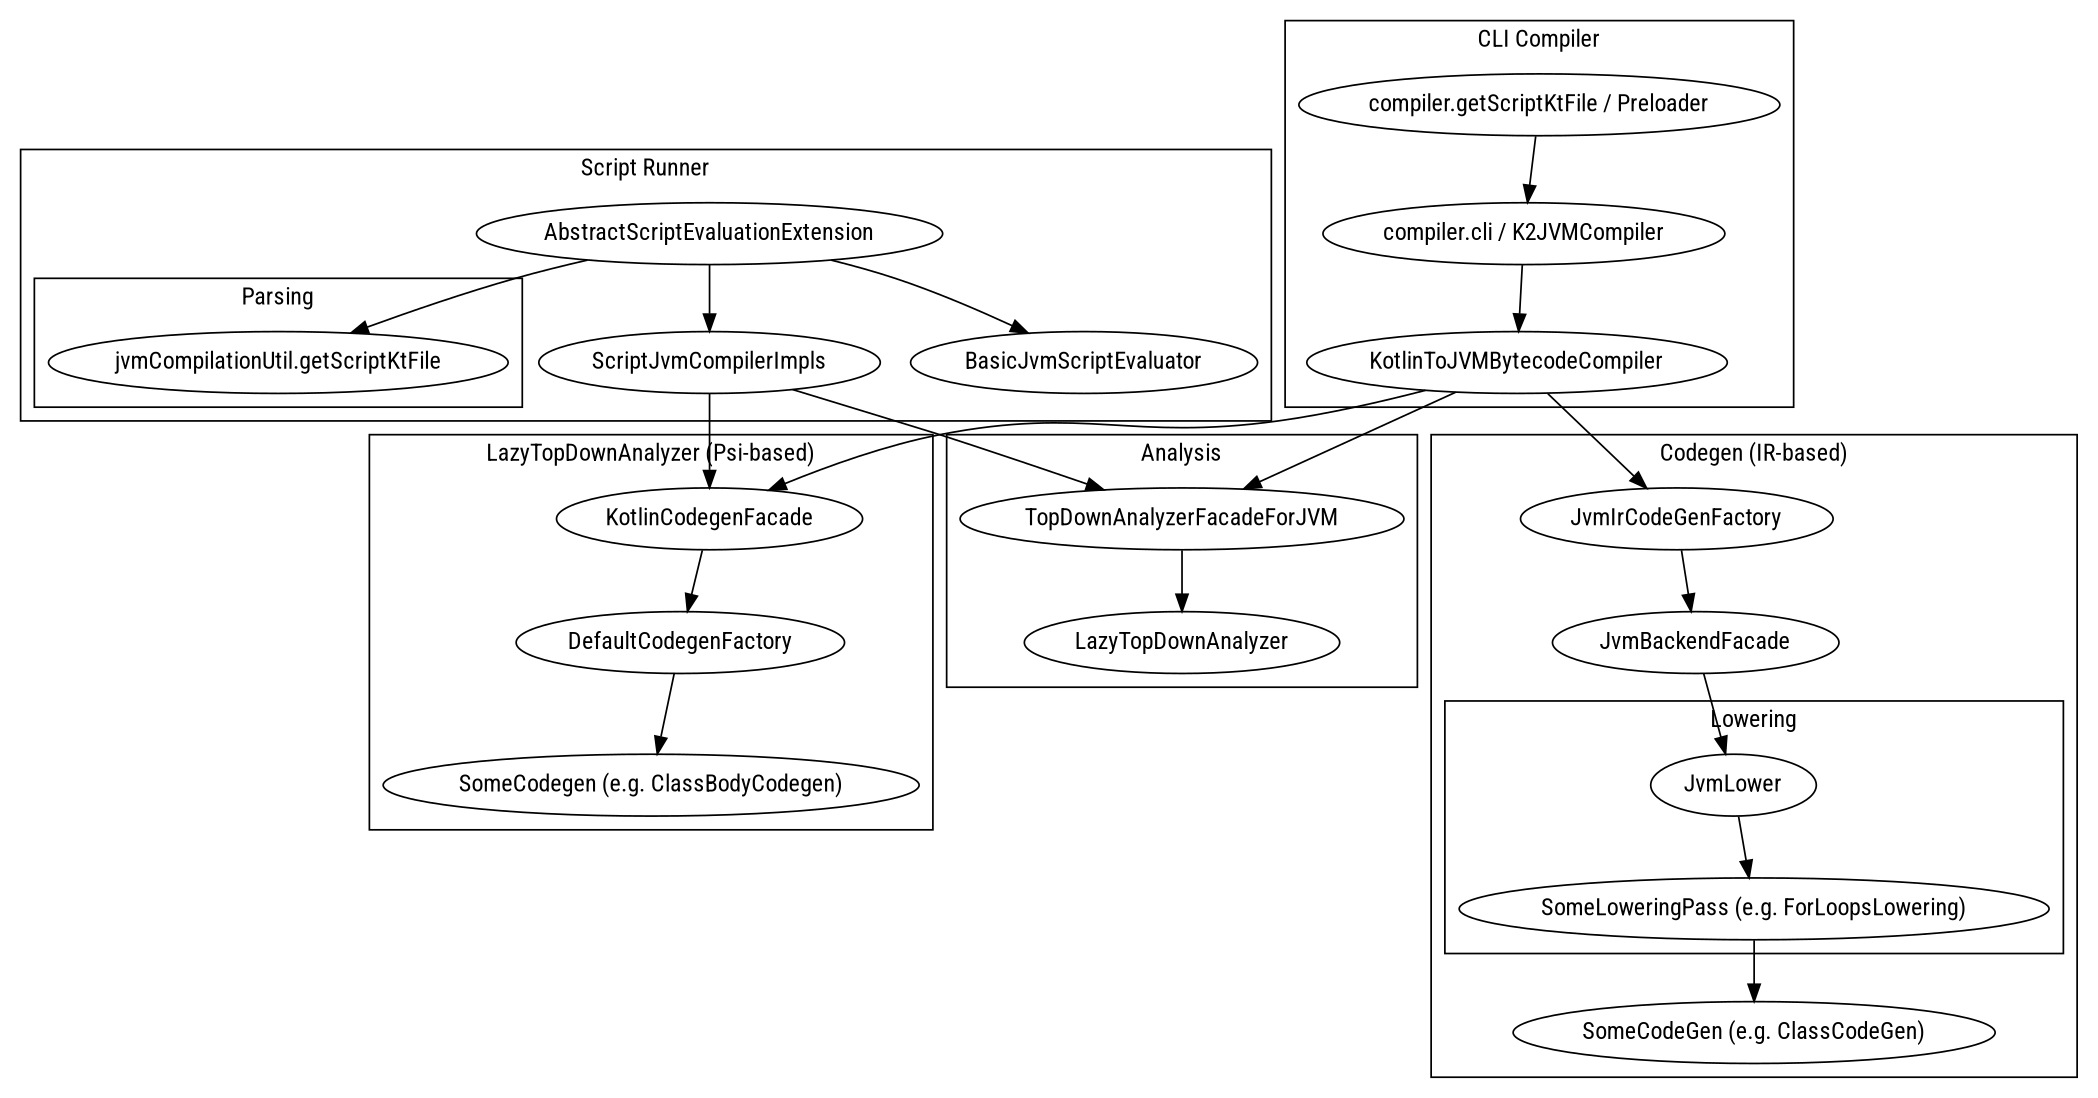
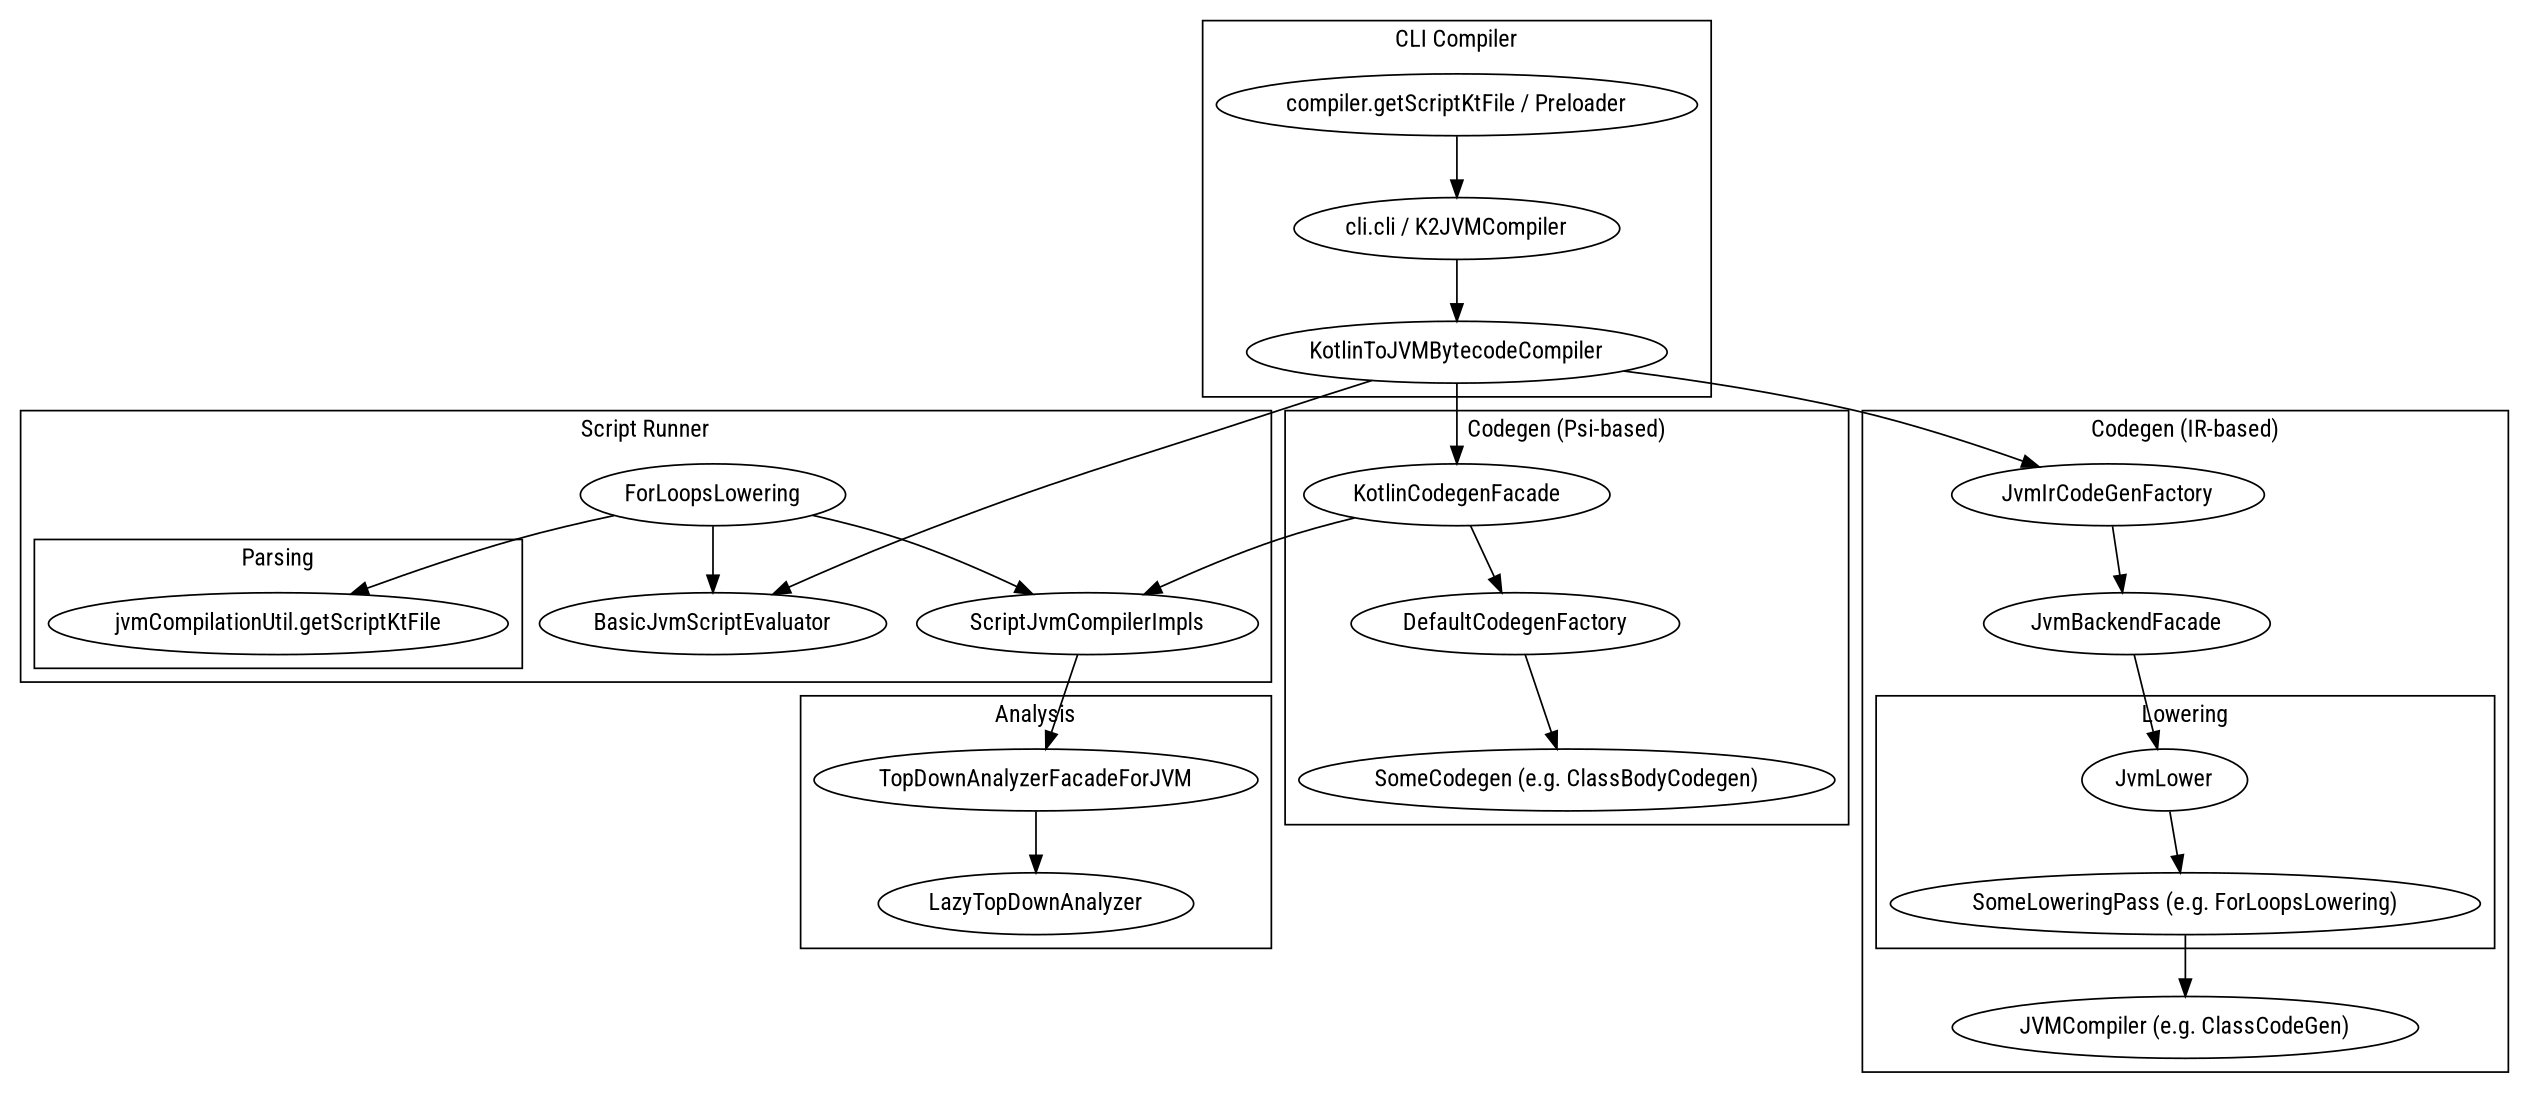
  digraph {
    fontname="Roboto Condensed"
    node [fontname="Roboto Condensed"]
    edge [fontname="Roboto Condensed"]
    n1 [label="jvmCompilationUtil.getScriptKtFile"]
-   n2 [label=AbstractScriptEvaluationExtension]
+   n2 [label=ForLoopsLowering]
    n3 [label=ScriptJvmCompilerImpls]
    n4 [label=BasicJvmScriptEvaluator]
    n5 [label="compiler.getScriptKtFile / Preloader"]
-   n6 [label="compiler.cli / K2JVMCompiler"]
+   n6 [label="cli.cli / K2JVMCompiler"]
    n7 [label=KotlinToJVMBytecodeCompiler]
    n8 [label=TopDownAnalyzerFacadeForJVM]
    n9 [label=LazyTopDownAnalyzer]
    n10 [label=KotlinCodegenFacade]
    n11 [label=DefaultCodegenFactory]
    n12 [label="SomeCodegen (e.g. ClassBodyCodegen)"]
    n13 [label=JvmLower]
    n14 [label="SomeLoweringPass (e.g. ForLoopsLowering)"]
    n15 [label=JvmIrCodeGenFactory]
    n16 [label=JvmBackendFacade]
-   n17 [label="SomeCodeGen (e.g. ClassCodeGen)"]
+   n17 [label="JVMCompiler (e.g. ClassCodeGen)"]
    subgraph cluster_1 {
      label="Script Runner"
      n2
      n3
      n4
      subgraph cluster_2 {
        label=Parsing
        n1
      }
    }
    subgraph cluster_3 {
      label="CLI Compiler"
      n5
      n6
      n7
    }
    subgraph cluster_4 {
      label=Analysis
      n8
      n9
    }
    subgraph cluster_5 {
-     label="LazyTopDownAnalyzer (Psi-based)"
+     label="Codegen (Psi-based)"
      n10
      n11
      n12
    }
    subgraph cluster_6 {
      label="Codegen (IR-based)"
      n15
      n16
      n17
      subgraph cluster_7 {
        label=Lowering
        n13
        n14
      }
    }
    n2 -> n1
    n2 -> n3
    n2 -> n4
    n3 -> n8
-   n3 -> n10
+   n10 -> n3
    n5 -> n6
    n6 -> n7
-   n7 -> n8
+   n7 -> n4
    n7 -> n10
    n7 -> n15
    n8 -> n9
    n10 -> n11
    n11 -> n12
    n13 -> n14
    n14 -> n17
    n15 -> n16
    n16 -> n13
  }
